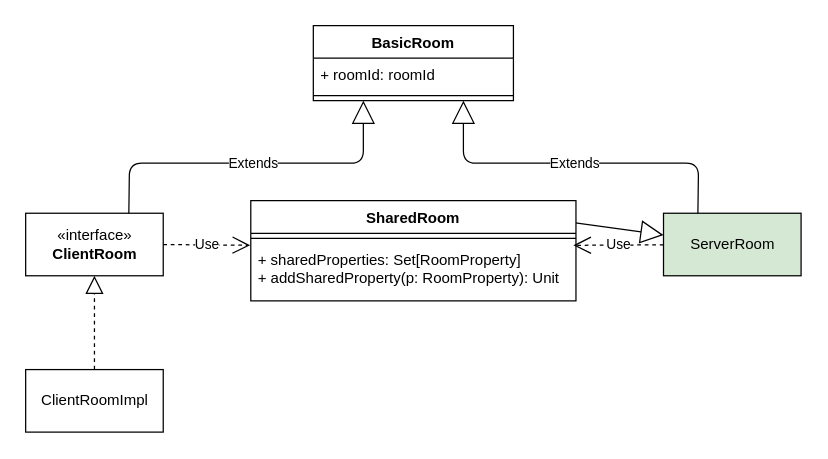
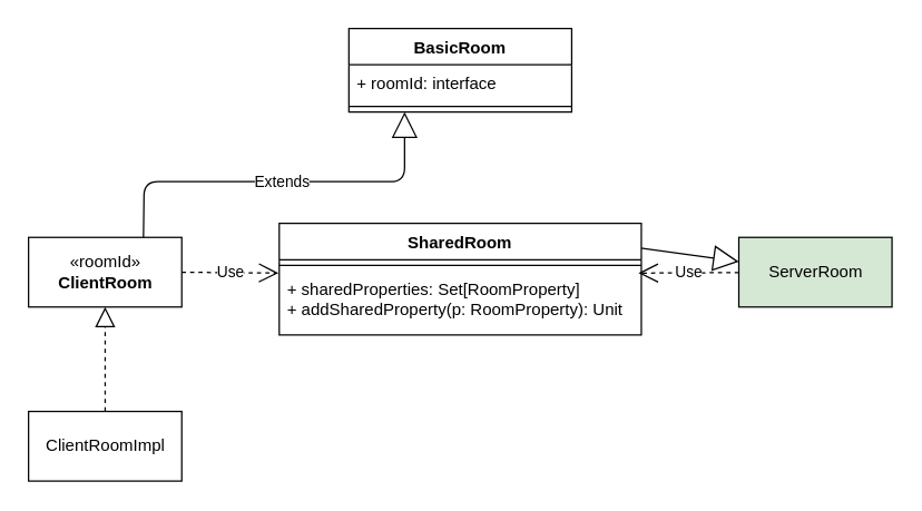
  <mxCell id="0" />
  <mxCell id="1" parent="0" />
- <mxCell id="2" value="«interface»&lt;br&gt;&lt;b&gt;ClientRoom&lt;/b&gt;" style="html=1;" parent="1" vertex="1"><mxGeometry x="20" y="170" width="110" height="50" as="geometry" /></mxCell>
+ <mxCell id="2" value="«roomId»&lt;br&gt;&lt;b&gt;ClientRoom&lt;/b&gt;" style="html=1;" parent="1" vertex="1"><mxGeometry x="20" y="170" width="110" height="50" as="geometry" /></mxCell>
  <mxCell id="3" value="ServerRoom" style="html=1;fillColor=#d5e8d4;" parent="1" vertex="1"><mxGeometry x="530" y="170" width="110" height="50" as="geometry" /></mxCell>
- <mxCell id="4" value="Extends" style="endArrow=block;endSize=16;endFill=0;html=1;exitX=0.25;exitY=0;exitDx=0;exitDy=0;entryX=0.75;entryY=1;entryDx=0;entryDy=0;" parent="1" source="3" target="11" edge="1"><mxGeometry width="160" relative="1" as="geometry"><mxPoint x="370" y="80" as="sourcePoint" /><mxPoint x="340" y="85" as="targetPoint" /><Array as="points"><mxPoint x="558" y="130" /><mxPoint x="438" y="130" /><mxPoint x="370" y="130" /></Array></mxGeometry></mxCell>
  <mxCell id="5" value="Use" style="endArrow=open;endSize=12;dashed=1;html=1;exitX=1;exitY=0.5;exitDx=0;exitDy=0;entryX=-0.002;entryY=0.036;entryDx=0;entryDy=0;entryPerimeter=0;" parent="1" target="10" edge="1"><mxGeometry width="160" relative="1" as="geometry"><mxPoint x="130" y="195" as="sourcePoint" /><mxPoint x="190" y="195" as="targetPoint" /></mxGeometry></mxCell>
  <mxCell id="6" value="Use" style="endArrow=open;endSize=12;dashed=1;html=1;entryX=0.992;entryY=0.036;entryDx=0;entryDy=0;entryPerimeter=0;" parent="1" source="3" target="10" edge="1"><mxGeometry width="160" relative="1" as="geometry"><mxPoint x="270" y="270" as="sourcePoint" /><mxPoint x="470" y="195" as="targetPoint" /></mxGeometry></mxCell>
  <mxCell id="7" value="Extends" style="endArrow=block;endSize=16;endFill=0;html=1;exitX=0.5;exitY=0;exitDx=0;exitDy=0;" parent="1" source="8" target="3" edge="1"><mxGeometry width="160" relative="1" as="geometry"><mxPoint x="310" y="170" as="sourcePoint" /><mxPoint x="285" y="80" as="targetPoint" /></mxGeometry></mxCell>
  <mxCell id="8" value="SharedRoom" style="swimlane;fontStyle=1;align=center;verticalAlign=top;childLayout=stackLayout;horizontal=1;startSize=26;horizontalStack=0;resizeParent=1;resizeParentMax=0;resizeLast=0;collapsible=1;marginBottom=0;" parent="1" vertex="1"><mxGeometry x="200" y="160" width="260" height="80" as="geometry" /></mxCell>
  <mxCell id="9" value="" style="line;strokeWidth=1;fillColor=none;align=left;verticalAlign=middle;spacingTop=-1;spacingLeft=3;spacingRight=3;rotatable=0;labelPosition=right;points=[];portConstraint=eastwest;" parent="8" vertex="1"><mxGeometry y="26" width="260" height="8" as="geometry" /></mxCell>
  <mxCell id="10" value="+ sharedProperties: Set[RoomProperty]&#10;+ addSharedProperty(p: RoomProperty): Unit" style="text;strokeColor=none;fillColor=none;align=left;verticalAlign=top;spacingLeft=4;spacingRight=4;overflow=hidden;rotatable=0;points=[[0,0.5],[1,0.5]];portConstraint=eastwest;" parent="8" vertex="1"><mxGeometry y="34" width="260" height="46" as="geometry" /></mxCell>
  <mxCell id="11" value="BasicRoom" style="swimlane;fontStyle=1;align=center;verticalAlign=top;childLayout=stackLayout;horizontal=1;startSize=26;horizontalStack=0;resizeParent=1;resizeParentMax=0;resizeLast=0;collapsible=1;marginBottom=0;" parent="1" vertex="1"><mxGeometry x="250" y="20" width="160" height="60" as="geometry"><mxRectangle x="460" y="60" width="100" height="26" as="alternateBounds" /></mxGeometry></mxCell>
- <mxCell id="12" value="+ roomId: roomId" style="text;strokeColor=none;fillColor=none;align=left;verticalAlign=top;spacingLeft=4;spacingRight=4;overflow=hidden;rotatable=0;points=[[0,0.5],[1,0.5]];portConstraint=eastwest;" parent="11" vertex="1"><mxGeometry y="26" width="160" height="26" as="geometry" /></mxCell>
+ <mxCell id="12" value="+ roomId: interface" style="text;strokeColor=none;fillColor=none;align=left;verticalAlign=top;spacingLeft=4;spacingRight=4;overflow=hidden;rotatable=0;points=[[0,0.5],[1,0.5]];portConstraint=eastwest;" parent="11" vertex="1"><mxGeometry y="26" width="160" height="26" as="geometry" /></mxCell>
  <mxCell id="13" value="" style="line;strokeWidth=1;fillColor=none;align=left;verticalAlign=middle;spacingTop=-1;spacingLeft=3;spacingRight=3;rotatable=0;labelPosition=right;points=[];portConstraint=eastwest;" parent="11" vertex="1"><mxGeometry y="52" width="160" height="8" as="geometry" /></mxCell>
  <mxCell id="14" value="ClientRoomImpl" style="html=1;" vertex="1" parent="1"><mxGeometry x="20" y="295" width="110" height="50" as="geometry" /></mxCell>
  <mxCell id="15" value="Extends" style="endArrow=block;endSize=16;endFill=0;html=1;exitX=0.75;exitY=0;exitDx=0;exitDy=0;entryX=0.25;entryY=1;entryDx=0;entryDy=0;" edge="1" parent="1" source="2" target="11"><mxGeometry width="160" relative="1" as="geometry"><mxPoint x="20" y="60" as="sourcePoint" /><mxPoint x="180" y="60" as="targetPoint" /><Array as="points"><mxPoint x="103" y="130" /><mxPoint x="290" y="130" /></Array></mxGeometry></mxCell>
  <mxCell id="16" value="" style="endArrow=block;dashed=1;endFill=0;endSize=12;html=1;exitX=0.5;exitY=0;exitDx=0;exitDy=0;entryX=0.5;entryY=1;entryDx=0;entryDy=0;" edge="1" parent="1" source="14" target="2"><mxGeometry width="160" relative="1" as="geometry"><mxPoint x="0" y="380" as="sourcePoint" /><mxPoint x="160" y="380" as="targetPoint" /></mxGeometry></mxCell>
